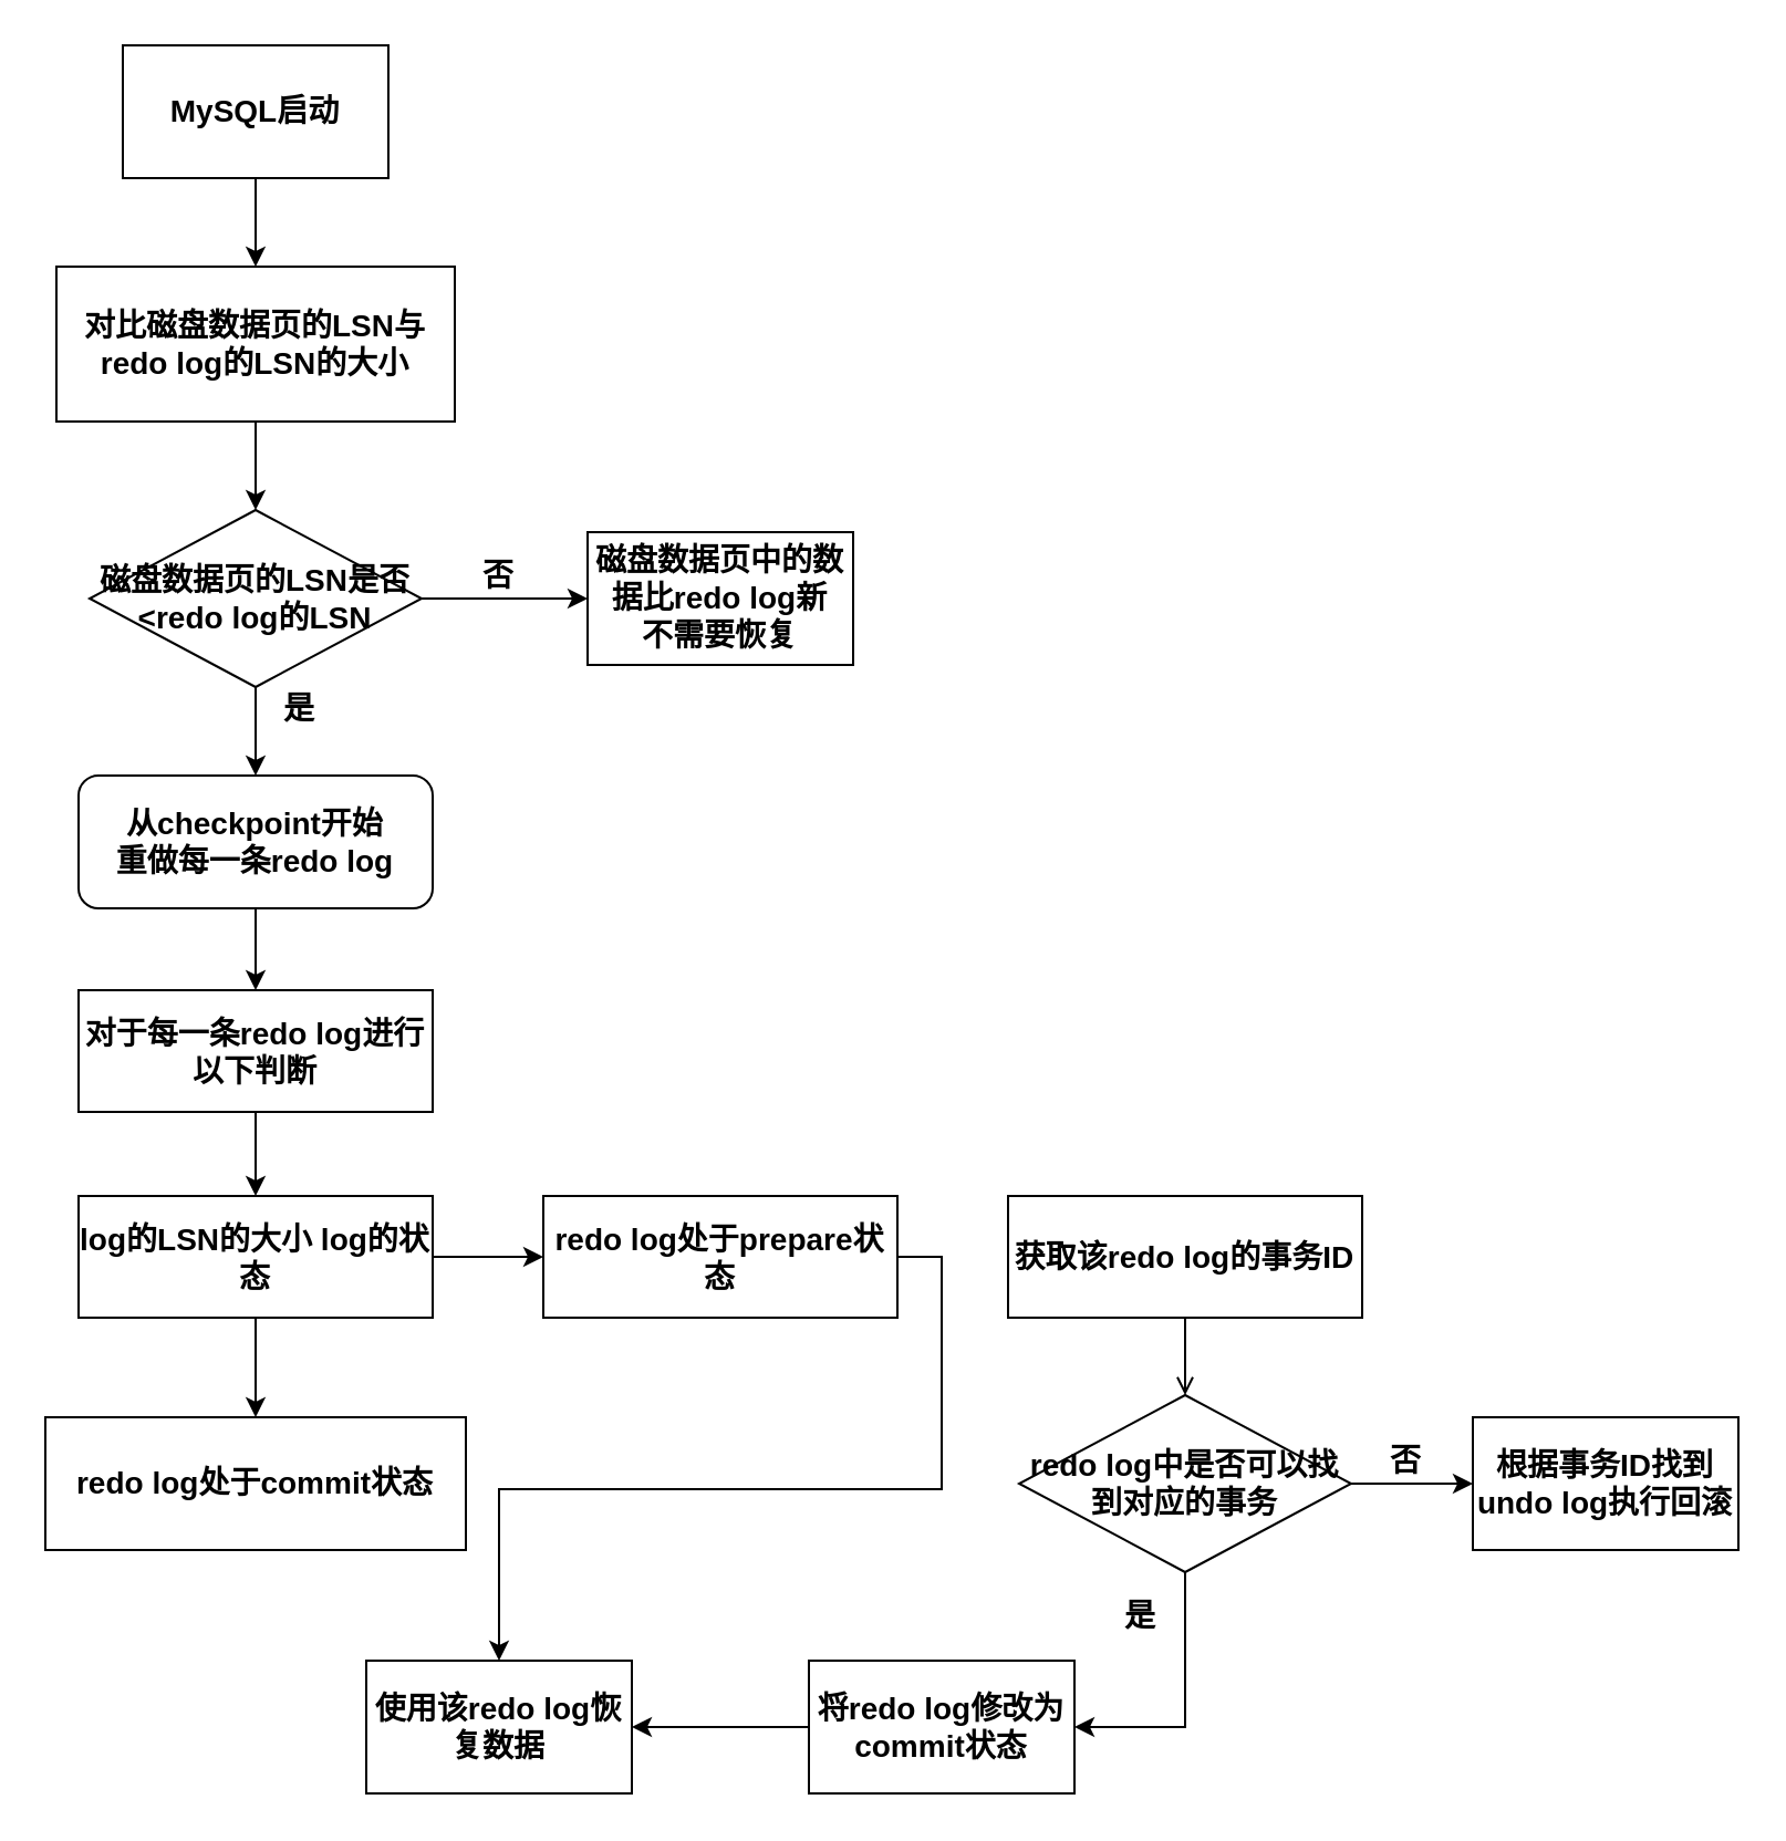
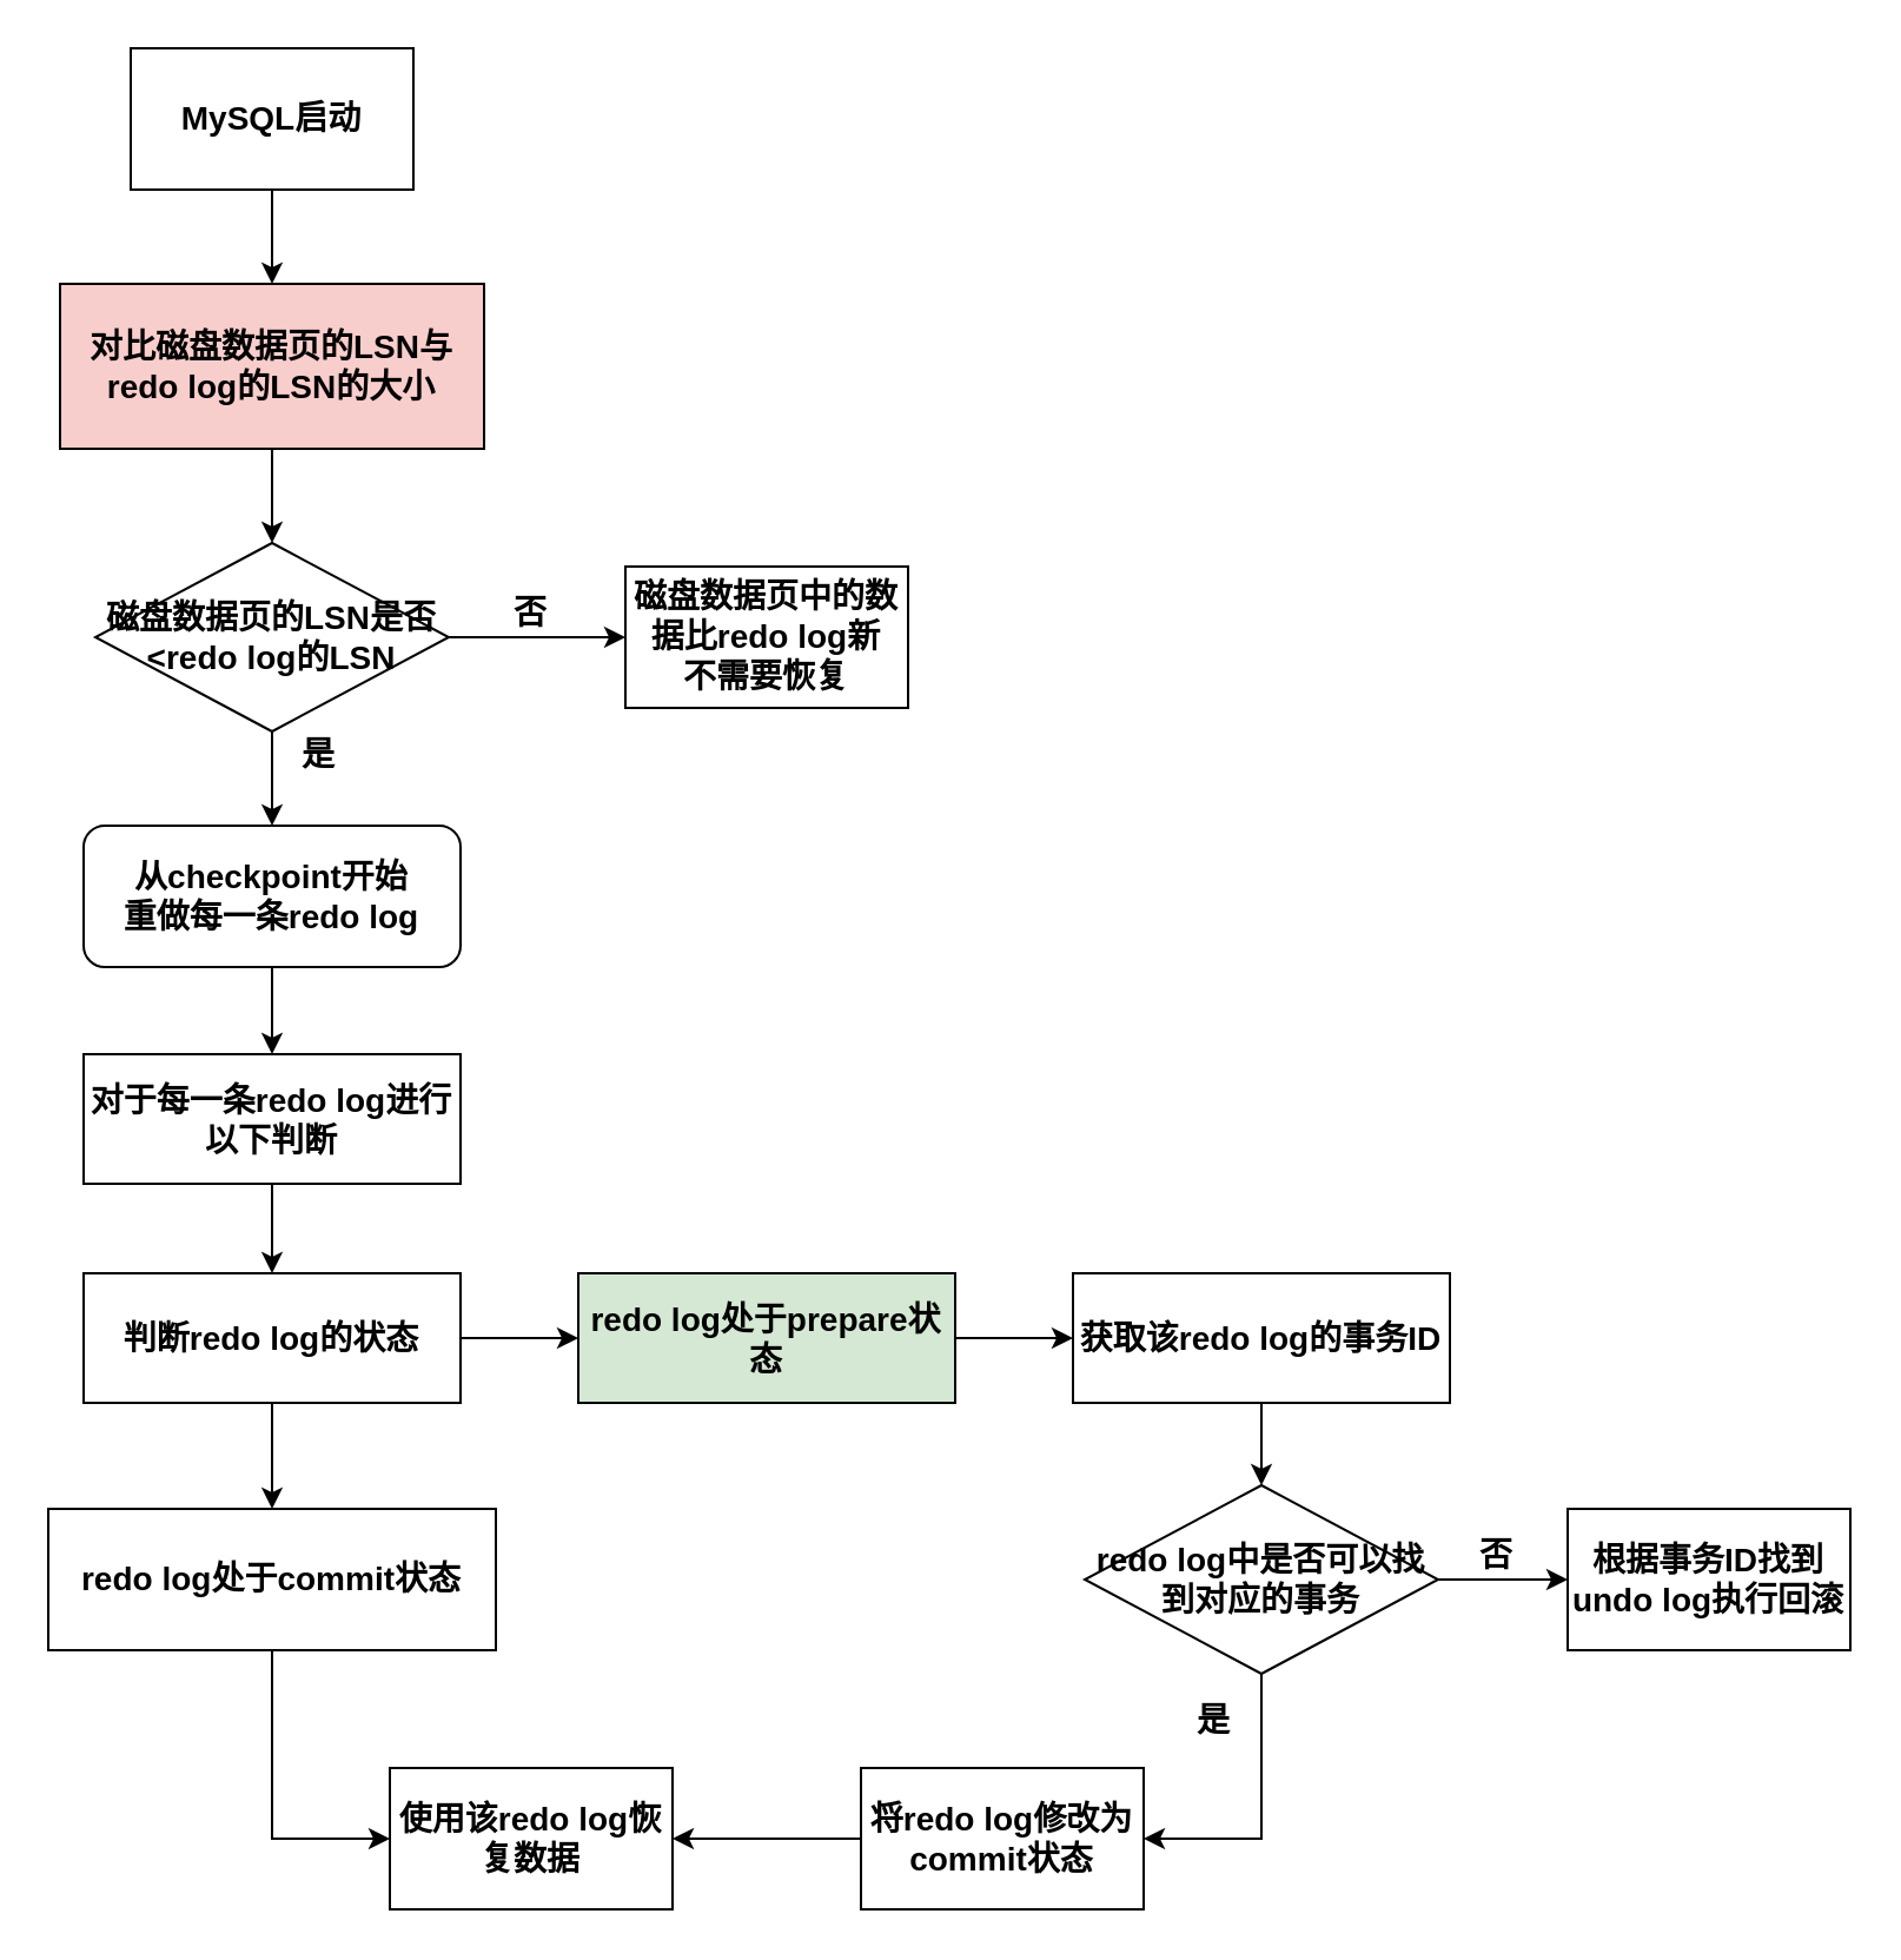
  <mxCell id="0" />
  <mxCell id="1" parent="0" />
  <mxCell id="2" style="edgeStyle=orthogonalEdgeStyle;rounded=0;orthogonalLoop=1;jettySize=auto;html=1;exitX=0.5;exitY=1;exitDx=0;exitDy=0;entryX=0.5;entryY=0;entryDx=0;entryDy=0;" edge="1" parent="1" source="3" target="5"><mxGeometry relative="1" as="geometry" /></mxCell>
  <mxCell id="3" value="&lt;b&gt;&lt;font style=&quot;font-size: 14px&quot;&gt;MySQL启动&lt;/font&gt;&lt;/b&gt;" style="rounded=0;whiteSpace=wrap;html=1;" vertex="1" parent="1"><mxGeometry x="55" y="20" width="120" height="60" as="geometry" /></mxCell>
  <mxCell id="4" style="edgeStyle=orthogonalEdgeStyle;rounded=0;orthogonalLoop=1;jettySize=auto;html=1;exitX=0.5;exitY=1;exitDx=0;exitDy=0;entryX=0.5;entryY=0;entryDx=0;entryDy=0;" edge="1" parent="1" source="5" target="8"><mxGeometry relative="1" as="geometry" /></mxCell>
- <mxCell id="5" value="&lt;b&gt;&lt;font style=&quot;font-size: 14px&quot;&gt;对比磁盘数据页的LSN与redo log的LSN的大小&lt;/font&gt;&lt;/b&gt;" style="rounded=0;whiteSpace=wrap;html=1;" vertex="1" parent="1"><mxGeometry x="25" y="120" width="180" height="70" as="geometry" /></mxCell>
+ <mxCell id="5" value="&lt;b&gt;&lt;font style=&quot;font-size: 14px&quot;&gt;对比磁盘数据页的LSN与redo log的LSN的大小&lt;/font&gt;&lt;/b&gt;" style="rounded=0;whiteSpace=wrap;html=1;fillColor=#f8cecc;" vertex="1" parent="1"><mxGeometry x="25" y="120" width="180" height="70" as="geometry" /></mxCell>
  <mxCell id="6" style="edgeStyle=orthogonalEdgeStyle;rounded=0;orthogonalLoop=1;jettySize=auto;html=1;exitX=1;exitY=0.5;exitDx=0;exitDy=0;entryX=0;entryY=0.5;entryDx=0;entryDy=0;" edge="1" parent="1" source="8" target="9"><mxGeometry relative="1" as="geometry" /></mxCell>
  <mxCell id="7" style="edgeStyle=orthogonalEdgeStyle;rounded=0;orthogonalLoop=1;jettySize=auto;html=1;exitX=0.5;exitY=1;exitDx=0;exitDy=0;entryX=0.5;entryY=0;entryDx=0;entryDy=0;" edge="1" parent="1" source="8" target="11"><mxGeometry relative="1" as="geometry" /></mxCell>
  <mxCell id="8" value="&lt;b&gt;&lt;font style=&quot;font-size: 14px&quot;&gt;磁盘数据页的LSN是否&amp;lt;redo log的LSN&lt;/font&gt;&lt;/b&gt;" style="rhombus;whiteSpace=wrap;html=1;" vertex="1" parent="1"><mxGeometry x="40" y="230" width="150" height="80" as="geometry" /></mxCell>
  <mxCell id="9" value="&lt;b&gt;&lt;font style=&quot;font-size: 14px&quot;&gt;磁盘数据页中的数据比redo log新&lt;br&gt;不需要恢复&lt;/font&gt;&lt;/b&gt;" style="rounded=0;whiteSpace=wrap;html=1;" vertex="1" parent="1"><mxGeometry x="265" y="240" width="120" height="60" as="geometry" /></mxCell>
  <mxCell id="10" style="edgeStyle=orthogonalEdgeStyle;rounded=0;orthogonalLoop=1;jettySize=auto;html=1;exitX=0.5;exitY=1;exitDx=0;exitDy=0;entryX=0.5;entryY=0;entryDx=0;entryDy=0;" edge="1" parent="1" source="11" target="15"><mxGeometry relative="1" as="geometry" /></mxCell>
  <mxCell id="11" value="&lt;b&gt;&lt;font style=&quot;font-size: 14px&quot;&gt;从checkpoint开始&lt;br&gt;重做每一条redo log&lt;br&gt;&lt;/font&gt;&lt;/b&gt;" style="whiteSpace=wrap;html=1;rounded=1;" vertex="1" parent="1"><mxGeometry x="35" y="350" width="160" height="60" as="geometry" /></mxCell>
  <mxCell id="12" value="&lt;b&gt;&lt;font style=&quot;font-size: 14px&quot;&gt;否&lt;/font&gt;&lt;/b&gt;" style="text;html=1;strokeColor=none;fillColor=none;align=center;verticalAlign=middle;whiteSpace=wrap;rounded=0;" vertex="1" parent="1"><mxGeometry x="205" y="250" width="40" height="20" as="geometry" /></mxCell>
  <mxCell id="13" value="&lt;b&gt;&lt;font style=&quot;font-size: 14px&quot;&gt;是&lt;/font&gt;&lt;/b&gt;" style="text;html=1;strokeColor=none;fillColor=none;align=center;verticalAlign=middle;whiteSpace=wrap;rounded=0;" vertex="1" parent="1"><mxGeometry x="115" y="310" width="40" height="20" as="geometry" /></mxCell>
  <mxCell id="14" style="edgeStyle=orthogonalEdgeStyle;rounded=0;orthogonalLoop=1;jettySize=auto;html=1;exitX=0.5;exitY=1;exitDx=0;exitDy=0;entryX=0.5;entryY=0;entryDx=0;entryDy=0;" edge="1" parent="1" source="15" target="18"><mxGeometry relative="1" as="geometry" /></mxCell>
  <mxCell id="15" value="&lt;b&gt;&lt;font style=&quot;font-size: 14px&quot;&gt;对于每一条redo log进行以下判断&lt;br&gt;&lt;/font&gt;&lt;/b&gt;" style="rounded=0;whiteSpace=wrap;html=1;" vertex="1" parent="1"><mxGeometry x="35" y="447" width="160" height="55" as="geometry" /></mxCell>
  <mxCell id="16" style="edgeStyle=orthogonalEdgeStyle;rounded=0;orthogonalLoop=1;jettySize=auto;html=1;exitX=0.5;exitY=1;exitDx=0;exitDy=0;entryX=0.5;entryY=0;entryDx=0;entryDy=0;" edge="1" parent="1" source="18" target="20"><mxGeometry relative="1" as="geometry" /></mxCell>
  <mxCell id="17" style="edgeStyle=orthogonalEdgeStyle;rounded=0;orthogonalLoop=1;jettySize=auto;html=1;exitX=1;exitY=0.5;exitDx=0;exitDy=0;entryX=0;entryY=0.5;entryDx=0;entryDy=0;" edge="1" parent="1" source="18" target="22"><mxGeometry relative="1" as="geometry" /></mxCell>
- <mxCell id="18" value="&lt;b&gt;&lt;font style=&quot;font-size: 14px&quot;&gt;log的LSN的大小 log的状态&lt;br&gt;&lt;/font&gt;&lt;/b&gt;" style="rounded=0;whiteSpace=wrap;html=1;" vertex="1" parent="1"><mxGeometry x="35" y="540" width="160" height="55" as="geometry" /></mxCell>
+ <mxCell id="18" value="&lt;b&gt;&lt;font style=&quot;font-size: 14px&quot;&gt;判断redo log的状态&lt;br&gt;&lt;/font&gt;&lt;/b&gt;" style="rounded=0;whiteSpace=wrap;html=1;" vertex="1" parent="1"><mxGeometry x="35" y="540" width="160" height="55" as="geometry" /></mxCell>
+ <mxCell id="19" style="edgeStyle=orthogonalEdgeStyle;rounded=0;orthogonalLoop=1;jettySize=auto;html=1;exitX=0.5;exitY=1;exitDx=0;exitDy=0;entryX=0;entryY=0.5;entryDx=0;entryDy=0;" edge="1" parent="1" source="20" target="29"><mxGeometry relative="1" as="geometry" /></mxCell>
  <mxCell id="20" value="&lt;b&gt;&lt;font style=&quot;font-size: 14px&quot;&gt;redo log处于commit状态&lt;br&gt;&lt;/font&gt;&lt;/b&gt;" style="rounded=0;whiteSpace=wrap;html=1;" vertex="1" parent="1"><mxGeometry x="20" y="640" width="190" height="60" as="geometry" /></mxCell>
- <mxCell id="21" style="edgeStyle=orthogonalEdgeStyle;rounded=0;orthogonalLoop=1;jettySize=auto;html=1;exitX=1;exitY=0.5;exitDx=0;exitDy=0;" edge="1" parent="1" source="22" target="29"><mxGeometry relative="1" as="geometry" /></mxCell>
- <mxCell id="22" value="&lt;b&gt;&lt;font style=&quot;font-size: 14px&quot;&gt;redo log处于prepare状态&lt;br&gt;&lt;/font&gt;&lt;/b&gt;" style="rounded=0;whiteSpace=wrap;html=1;" vertex="1" parent="1"><mxGeometry x="245" y="540" width="160" height="55" as="geometry" /></mxCell>
- <mxCell id="23" style="edgeStyle=orthogonalEdgeStyle;rounded=0;orthogonalLoop=1;jettySize=auto;html=1;exitX=0.5;exitY=1;exitDx=0;exitDy=0;entryX=0.5;entryY=0;entryDx=0;entryDy=0;endArrow=open;" edge="1" parent="1" source="24" target="27"><mxGeometry relative="1" as="geometry" /></mxCell>
+ <mxCell id="21" style="edgeStyle=orthogonalEdgeStyle;rounded=0;orthogonalLoop=1;jettySize=auto;html=1;exitX=1;exitY=0.5;exitDx=0;exitDy=0;entryX=0;entryY=0.5;entryDx=0;entryDy=0;" edge="1" parent="1" source="22" target="24"><mxGeometry relative="1" as="geometry" /></mxCell>
+ <mxCell id="22" value="&lt;b&gt;&lt;font style=&quot;font-size: 14px&quot;&gt;redo log处于prepare状态&lt;br&gt;&lt;/font&gt;&lt;/b&gt;" style="rounded=0;whiteSpace=wrap;html=1;fillColor=#d5e8d4;" vertex="1" parent="1"><mxGeometry x="245" y="540" width="160" height="55" as="geometry" /></mxCell>
+ <mxCell id="23" style="edgeStyle=orthogonalEdgeStyle;rounded=0;orthogonalLoop=1;jettySize=auto;html=1;exitX=0.5;exitY=1;exitDx=0;exitDy=0;entryX=0.5;entryY=0;entryDx=0;entryDy=0;" edge="1" parent="1" source="24" target="27"><mxGeometry relative="1" as="geometry" /></mxCell>
  <mxCell id="24" value="&lt;b&gt;&lt;font style=&quot;font-size: 14px&quot;&gt;获取该redo log的事务ID&lt;br&gt;&lt;/font&gt;&lt;/b&gt;" style="rounded=0;whiteSpace=wrap;html=1;" vertex="1" parent="1"><mxGeometry x="455" y="540" width="160" height="55" as="geometry" /></mxCell>
  <mxCell id="25" style="edgeStyle=orthogonalEdgeStyle;rounded=0;orthogonalLoop=1;jettySize=auto;html=1;exitX=1;exitY=0.5;exitDx=0;exitDy=0;" edge="1" parent="1" source="27" target="28"><mxGeometry relative="1" as="geometry" /></mxCell>
  <mxCell id="26" style="edgeStyle=orthogonalEdgeStyle;rounded=0;orthogonalLoop=1;jettySize=auto;html=1;exitX=0.5;exitY=1;exitDx=0;exitDy=0;entryX=1;entryY=0.5;entryDx=0;entryDy=0;" edge="1" parent="1" source="27" target="33"><mxGeometry relative="1" as="geometry" /></mxCell>
  <mxCell id="27" value="&lt;b&gt;&lt;font style=&quot;font-size: 14px&quot;&gt;redo log中是否可以找到对应的事务&lt;/font&gt;&lt;/b&gt;" style="rhombus;whiteSpace=wrap;html=1;" vertex="1" parent="1"><mxGeometry x="460" y="630" width="150" height="80" as="geometry" /></mxCell>
  <mxCell id="28" value="&lt;b&gt;&lt;font style=&quot;font-size: 14px&quot;&gt;根据事务ID找到undo log执行回滚&lt;/font&gt;&lt;/b&gt;" style="rounded=0;whiteSpace=wrap;html=1;" vertex="1" parent="1"><mxGeometry x="665" y="640" width="120" height="60" as="geometry" /></mxCell>
  <mxCell id="29" value="&lt;b&gt;&lt;font style=&quot;font-size: 14px&quot;&gt;使用该redo log恢复数据&lt;/font&gt;&lt;/b&gt;" style="rounded=0;whiteSpace=wrap;html=1;" vertex="1" parent="1"><mxGeometry x="165" y="750" width="120" height="60" as="geometry" /></mxCell>
  <mxCell id="30" value="&lt;b&gt;&lt;font style=&quot;font-size: 14px&quot;&gt;是&lt;/font&gt;&lt;/b&gt;" style="text;html=1;strokeColor=none;fillColor=none;align=center;verticalAlign=middle;whiteSpace=wrap;rounded=0;" vertex="1" parent="1"><mxGeometry x="495" y="720" width="40" height="20" as="geometry" /></mxCell>
  <mxCell id="31" value="&lt;b&gt;&lt;font style=&quot;font-size: 14px&quot;&gt;否&lt;/font&gt;&lt;/b&gt;" style="text;html=1;strokeColor=none;fillColor=none;align=center;verticalAlign=middle;whiteSpace=wrap;rounded=0;" vertex="1" parent="1"><mxGeometry x="615" y="650" width="40" height="20" as="geometry" /></mxCell>
  <mxCell id="32" style="edgeStyle=orthogonalEdgeStyle;rounded=0;orthogonalLoop=1;jettySize=auto;html=1;exitX=0;exitY=0.5;exitDx=0;exitDy=0;entryX=1;entryY=0.5;entryDx=0;entryDy=0;" edge="1" parent="1" source="33" target="29"><mxGeometry relative="1" as="geometry" /></mxCell>
  <mxCell id="33" value="&lt;b&gt;&lt;font style=&quot;font-size: 14px&quot;&gt;将redo log修改为commit状态&lt;/font&gt;&lt;/b&gt;" style="rounded=0;whiteSpace=wrap;html=1;" vertex="1" parent="1"><mxGeometry x="365" y="750" width="120" height="60" as="geometry" /></mxCell>
